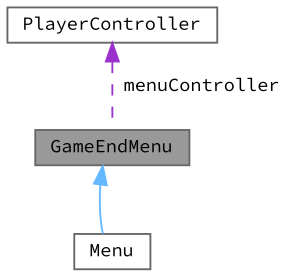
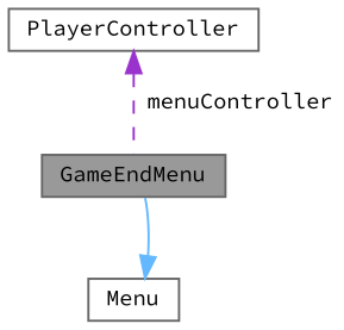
  digraph {
    fontname="Source Code Pro"
    node [color=gray40 fillcolor=white fontname="Source Code Pro" fontsize=10 shape=box style=filled]
    edge [dir=back fontname="Source Code Pro" fontsize=10 labelfontname=Helvetica labelfontsize=10]
    n1 [fillcolor=grey60 fontcolor=black height=0.2 label=GameEndMenu width=0.4]
    n2 [height=0.2 label=Menu width=0.4]
    n3 [height=0.2 label=PlayerController width=0.4]
-   n1 -> n2 [color=steelblue1 style=solid]
+   n2 -> n1 [color=steelblue1 style=solid]
    n3 -> n1 [color=darkorchid3 label=" menuController" style=dashed]
  }
